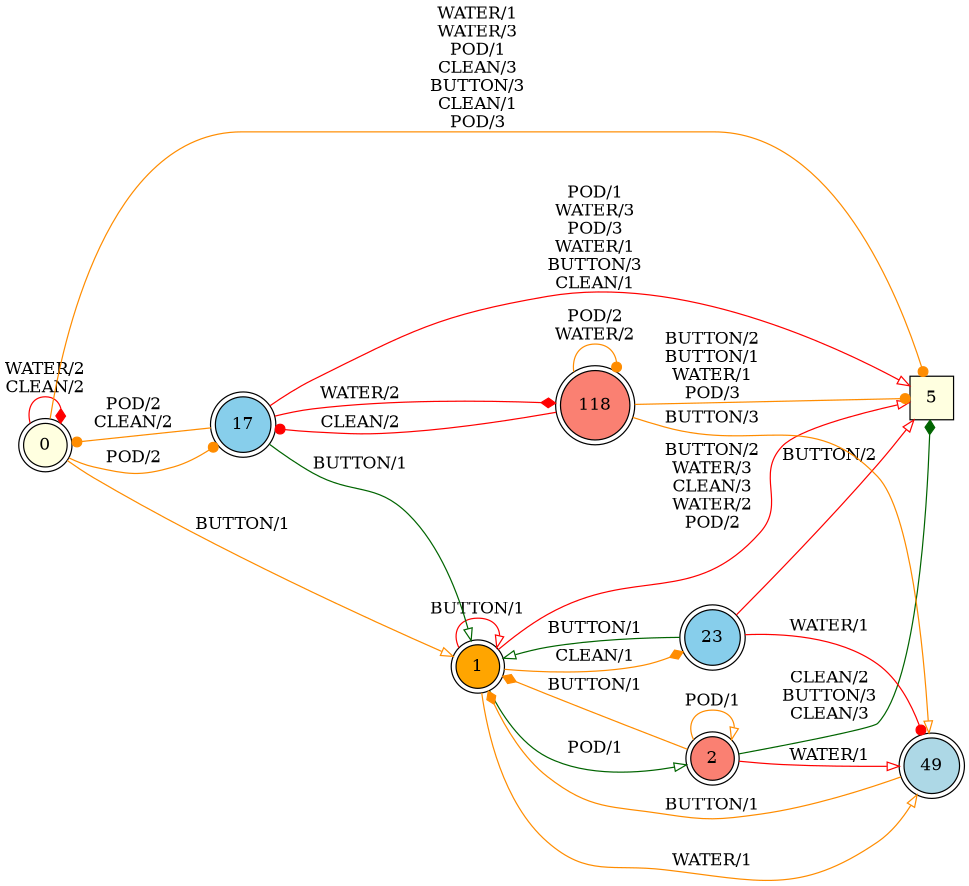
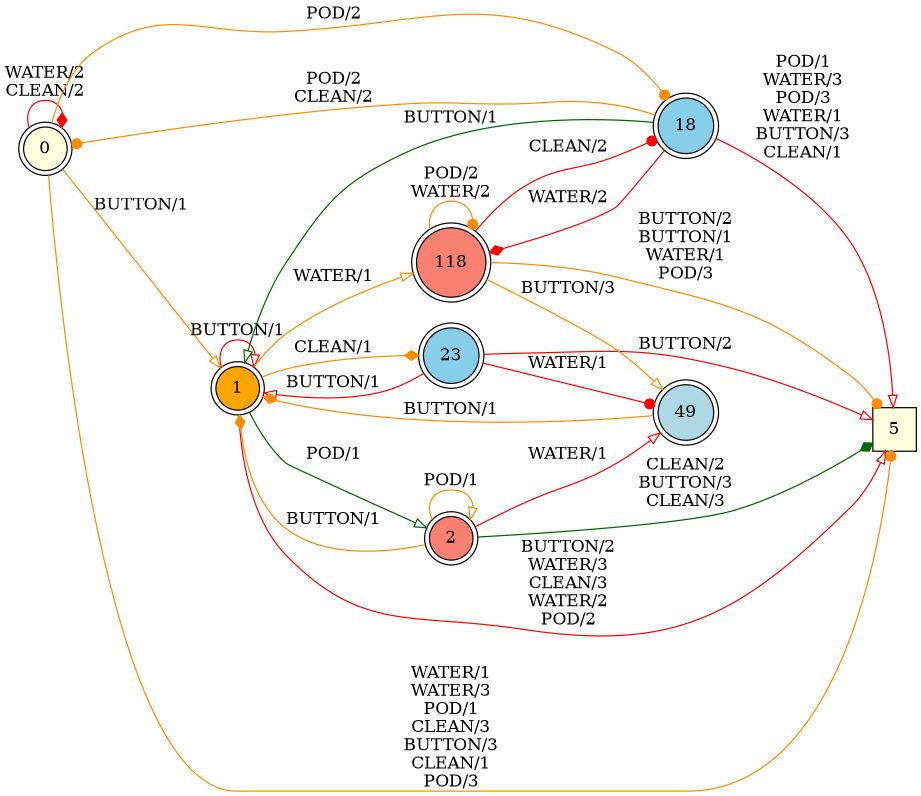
  digraph {
    rankdir=LR
    node [fillcolor=lightyellow shape=doublecircle style=filled]
    edge [arrowhead=onormal color=darkorange]
    0 [isInitial=True]
    1 [fillcolor=orange]
    5 [shape=square]
-   18 [fillcolor=skyblue label=17]
+   18 [fillcolor=skyblue]
    2 [fillcolor=salmon]
    23 [fillcolor=skyblue]
    49 [fillcolor=lightblue]
    118 [fillcolor=salmon]
    0 -> 0 [arrowhead=diamond color=red label="WATER/2\nCLEAN/2"]
    0 -> 1 [label="BUTTON/1"]
    0 -> 5 [arrowhead=dot label="WATER/1\nWATER/3\nPOD/1\nCLEAN/3\nBUTTON/3\nCLEAN/1\nPOD/3"]
    0 -> 18 [arrowhead=dot label="POD/2"]
    1 -> 1 [color=red label="BUTTON/1"]
    1 -> 5 [color=red label="BUTTON/2\nWATER/3\nCLEAN/3\nWATER/2\nPOD/2"]
    1 -> 2 [color=darkgreen label="POD/1"]
    1 -> 23 [arrowhead=diamond label="CLEAN/1"]
-   1 -> 49 [label="WATER/1"]
+   1 -> 118 [label="WATER/1"]
    18 -> 0 [arrowhead=dot label="POD/2\nCLEAN/2"]
    18 -> 1 [color=darkgreen label="BUTTON/1"]
    18 -> 5 [color=red label="POD/1\nWATER/3\nPOD/3\nWATER/1\nBUTTON/3\nCLEAN/1"]
    18 -> 118 [arrowhead=diamond color=red label="WATER/2"]
    2 -> 1 [arrowhead=diamond label="BUTTON/1"]
    2 -> 5 [arrowhead=diamond color=darkgreen label="CLEAN/2\nBUTTON/3\nCLEAN/3"]
    2 -> 2 [label="POD/1"]
    2 -> 49 [color=red label="WATER/1"]
-   23 -> 1 [color=darkgreen label="BUTTON/1"]
+   23 -> 1 [color=red label="BUTTON/1"]
    23 -> 5 [color=red label="BUTTON/2"]
    23 -> 49 [arrowhead=dot color=red label="WATER/1"]
    49 -> 1 [arrowhead=diamond label="BUTTON/1"]
    118 -> 5 [arrowhead=dot label="BUTTON/2\nBUTTON/1\nWATER/1\nPOD/3"]
    118 -> 18 [arrowhead=dot color=red label="CLEAN/2"]
    118 -> 49 [label="BUTTON/3"]
    118 -> 118 [arrowhead=dot label="POD/2\nWATER/2"]
  }
